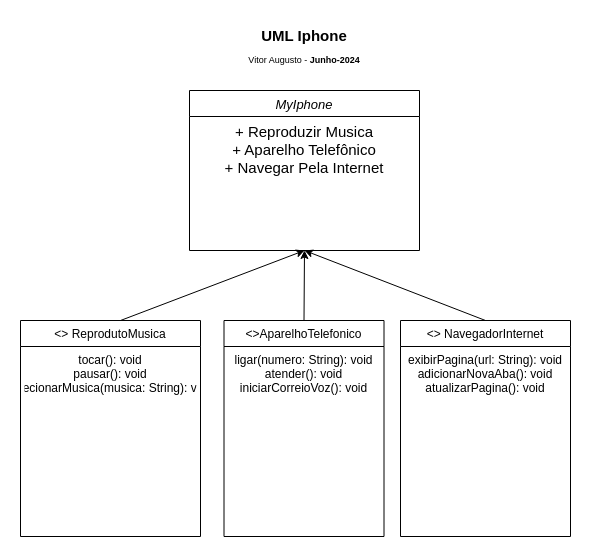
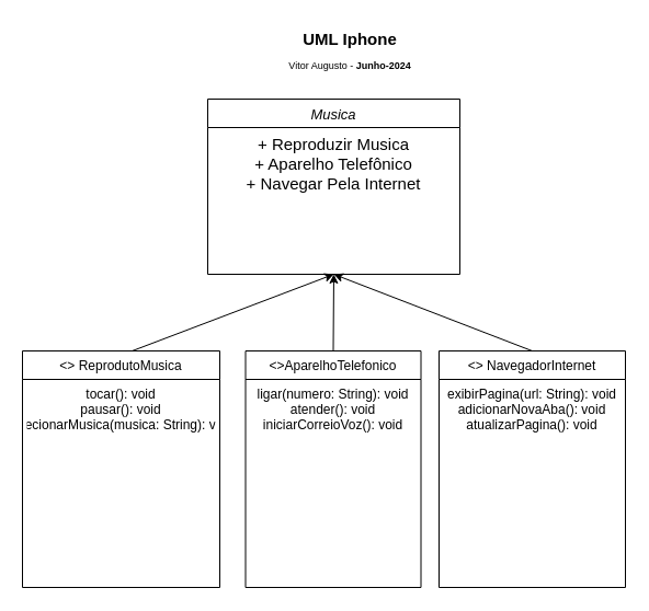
  <mxCell id="0" />
  <mxCell id="1" parent="0" />
- <mxCell id="2" value="MyIphone" style="swimlane;fontStyle=2;align=center;verticalAlign=top;childLayout=stackLayout;horizontal=1;startSize=26;horizontalStack=0;resizeParent=1;resizeLast=0;collapsible=1;marginBottom=0;rounded=0;shadow=0;strokeWidth=1;fontSize=13;" parent="1" vertex="1"><mxGeometry x="189" y="90" width="230" height="160" as="geometry"><mxRectangle x="230" y="140" width="160" height="26" as="alternateBounds" /></mxGeometry></mxCell>
+ <mxCell id="2" value="Musica" style="swimlane;fontStyle=2;align=center;verticalAlign=top;childLayout=stackLayout;horizontal=1;startSize=26;horizontalStack=0;resizeParent=1;resizeLast=0;collapsible=1;marginBottom=0;rounded=0;shadow=0;strokeWidth=1;fontSize=13;" parent="1" vertex="1"><mxGeometry x="189" y="90" width="230" height="160" as="geometry"><mxRectangle x="230" y="140" width="160" height="26" as="alternateBounds" /></mxGeometry></mxCell>
  <mxCell id="3" value="+ Reproduzir Musica&#10;+ Aparelho Telefônico&#10;+ Navegar Pela Internet" style="text;align=center;verticalAlign=top;spacingLeft=4;spacingRight=4;overflow=hidden;rotatable=0;points=[[0,0.5],[1,0.5]];portConstraint=eastwest;fontSize=15;" parent="2" vertex="1"><mxGeometry y="26" width="230" height="114" as="geometry" /></mxCell>
  <mxCell id="4" value="&lt;&gt; ReprodutoMusica" style="swimlane;fontStyle=0;align=center;verticalAlign=top;childLayout=stackLayout;horizontal=1;startSize=26;horizontalStack=0;resizeParent=1;resizeLast=0;collapsible=1;marginBottom=0;rounded=0;shadow=0;strokeWidth=1;" parent="1" vertex="1"><mxGeometry x="20" y="320" width="180" height="216" as="geometry"><mxRectangle x="550" y="140" width="160" height="26" as="alternateBounds" /></mxGeometry></mxCell>
  <mxCell id="5" value="tocar(): void&#10;pausar(): void&#10;selecionarMusica(musica: String): void" style="text;align=center;verticalAlign=top;spacingLeft=4;spacingRight=4;overflow=hidden;rotatable=0;points=[[0,0.5],[1,0.5]];portConstraint=eastwest;rounded=0;shadow=0;html=0;" parent="4" vertex="1"><mxGeometry y="26" width="180" height="124" as="geometry" /></mxCell>
  <mxCell id="6" value="&lt;&gt;AparelhoTelefonico" style="swimlane;fontStyle=0;align=center;verticalAlign=top;childLayout=stackLayout;horizontal=1;startSize=26;horizontalStack=0;resizeParent=1;resizeLast=0;collapsible=1;marginBottom=0;rounded=0;shadow=0;strokeWidth=1;" vertex="1" parent="1"><mxGeometry x="223.5" y="320" width="160" height="216" as="geometry"><mxRectangle x="550" y="140" width="160" height="26" as="alternateBounds" /></mxGeometry></mxCell>
  <mxCell id="7" value="ligar(numero: String): void&#10;atender(): void&#10;iniciarCorreioVoz(): void" style="text;align=center;verticalAlign=top;spacingLeft=4;spacingRight=4;overflow=hidden;rotatable=0;points=[[0,0.5],[1,0.5]];portConstraint=eastwest;" vertex="1" parent="6"><mxGeometry y="26" width="160" height="64" as="geometry" /></mxCell>
  <mxCell id="8" value="&lt;&gt; NavegadorInternet" style="swimlane;fontStyle=0;align=center;verticalAlign=top;childLayout=stackLayout;horizontal=1;startSize=26;horizontalStack=0;resizeParent=1;resizeLast=0;collapsible=1;marginBottom=0;rounded=0;shadow=0;strokeWidth=1;" vertex="1" parent="1"><mxGeometry x="400" y="320" width="170" height="216" as="geometry"><mxRectangle x="550" y="140" width="160" height="26" as="alternateBounds" /></mxGeometry></mxCell>
  <mxCell id="9" value="exibirPagina(url: String): void&#10;adicionarNovaAba(): void&#10;atualizarPagina(): void" style="text;align=center;verticalAlign=top;spacingLeft=4;spacingRight=4;overflow=hidden;rotatable=0;points=[[0,0.5],[1,0.5]];portConstraint=eastwest;" vertex="1" parent="8"><mxGeometry y="26" width="170" height="114" as="geometry" /></mxCell>
  <mxCell id="10" value="" style="endArrow=classic;html=1;rounded=0;exitX=0.5;exitY=0;exitDx=0;exitDy=0;" edge="1" parent="1" source="6"><mxGeometry width="50" height="50" relative="1" as="geometry"><mxPoint x="290" y="340" as="sourcePoint" /><mxPoint x="304" y="250" as="targetPoint" /></mxGeometry></mxCell>
  <mxCell id="11" value="" style="endArrow=classic;html=1;rounded=0;entryX=0.5;entryY=1;entryDx=0;entryDy=0;" edge="1" parent="1" target="2"><mxGeometry width="50" height="50" relative="1" as="geometry"><mxPoint x="120" y="320" as="sourcePoint" /><mxPoint x="170" y="270" as="targetPoint" /></mxGeometry></mxCell>
  <mxCell id="12" value="" style="endArrow=classic;html=1;rounded=0;exitX=0.5;exitY=0;exitDx=0;exitDy=0;entryX=0.5;entryY=1;entryDx=0;entryDy=0;" edge="1" parent="1" source="8" target="2"><mxGeometry width="50" height="50" relative="1" as="geometry"><mxPoint x="340" y="350" as="sourcePoint" /><mxPoint x="310" y="260" as="targetPoint" /></mxGeometry></mxCell>
- <mxCell id="13" value="&lt;h1 style=&quot;margin-top: 0px; font-size: 15px;&quot;&gt;&lt;span style=&quot;background-color: initial;&quot;&gt;&lt;font style=&quot;font-size: 15px;&quot;&gt;UML Iphone&lt;/font&gt;&lt;/span&gt;&lt;/h1&gt;&lt;h1 style=&quot;margin-top: 0px; font-size: 9px;&quot;&gt;&lt;font style=&quot;font-size: 9px;&quot;&gt;&lt;span style=&quot;background-color: initial; font-weight: normal;&quot;&gt;&lt;font style=&quot;font-size: 9px;&quot;&gt;Vitor Augusto -&amp;nbsp;&lt;/font&gt;&lt;/span&gt;&lt;/font&gt;Junho-2024&lt;/h1&gt;" style="text;html=1;whiteSpace=wrap;overflow=hidden;rounded=0;align=center;" vertex="1" parent="1"><mxGeometry x="199" y="20" width="210" height="50" as="geometry" /></mxCell>
+ <mxCell id="13" value="&lt;h1 style=&quot;margin-top: 0px; font-size: 15px;&quot;&gt;&lt;span style=&quot;background-color: initial;&quot;&gt;&lt;font style=&quot;font-size: 15px;&quot;&gt;UML Iphone&lt;/font&gt;&lt;/span&gt;&lt;/h1&gt;&lt;h1 style=&quot;margin-top: 0px; font-size: 9px;&quot;&gt;&lt;font style=&quot;font-size: 9px;&quot;&gt;&lt;span style=&quot;background-color: initial; font-weight: normal;&quot;&gt;&lt;font style=&quot;font-size: 9px;&quot;&gt;Vitor Augusto -&amp;nbsp;&lt;/font&gt;&lt;/span&gt;&lt;/font&gt;Junho-2024&lt;/h1&gt;" style="text;html=1;whiteSpace=wrap;overflow=hidden;rounded=0;align=center;" vertex="1" parent="1"><mxGeometry x="214" y="20" width="210" height="50" as="geometry" /></mxCell>
